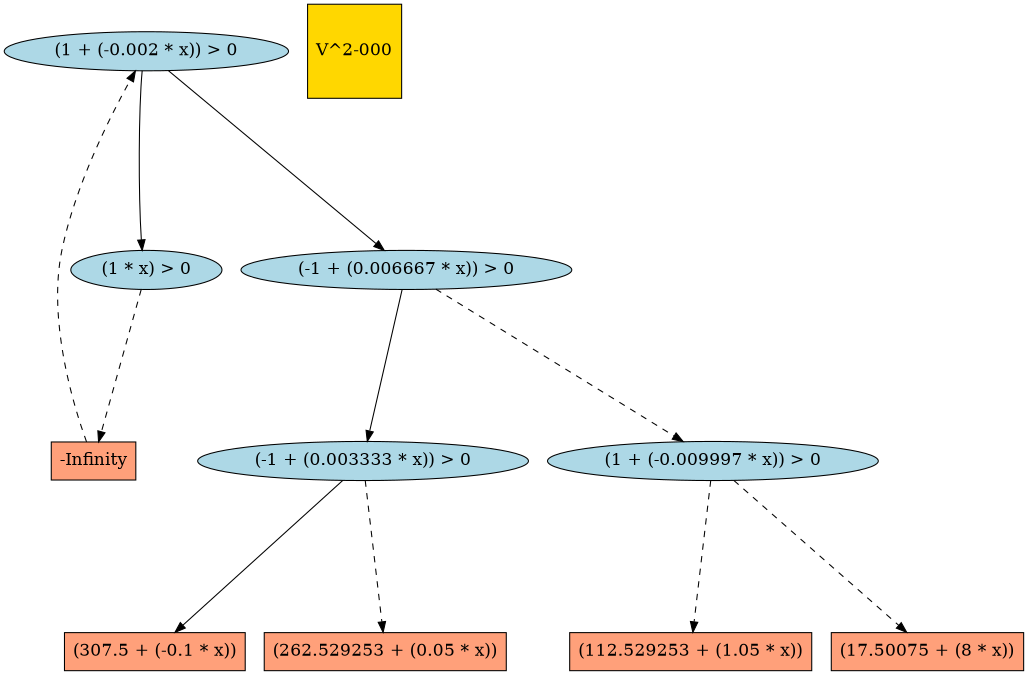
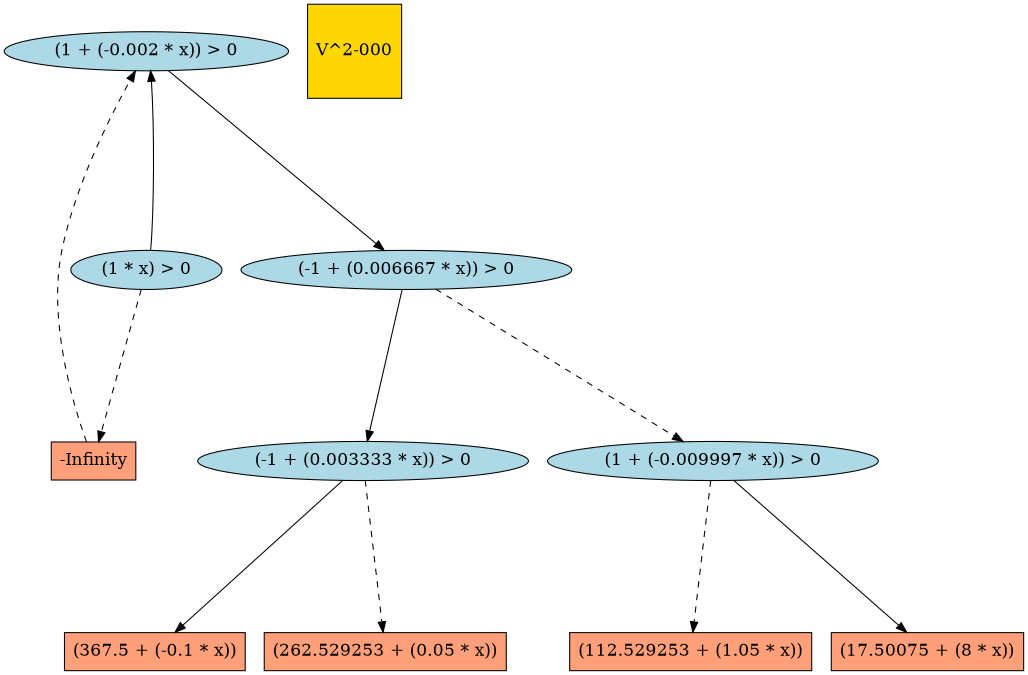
  digraph {
    fontname=Helvetica
    fontsize=16
    ranksep=2.00
    node [color=black fillcolor=lightblue fontsize=16 shape=ellipse style=filled]
    edge [color=black style=solid]
    n1 [label="(-1 + (0.003333 * x)) > 0"]
-   n2 [fillcolor=lightsalmon label="(307.5 + (-0.1 * x))" shape=box]
+   n2 [fillcolor=lightsalmon label="(367.5 + (-0.1 * x))" shape=box]
    n3 [fillcolor=lightsalmon label="(262.529253 + (0.05 * x))" shape=box]
    n4 [label="(-1 + (0.006667 * x)) > 0"]
    n5 [label="(1 + (-0.009997 * x)) > 0"]
    n6 [fillcolor=lightsalmon label="(112.529253 + (1.05 * x))" shape=box]
    n7 [fillcolor=lightsalmon label="(17.50075 + (8 * x))" shape=box]
    n8 [fillcolor=lightsalmon label="-Infinity" shape=box]
    n9 [label="(1 + (-0.002 * x)) > 0"]
    n10 [fillcolor=gold1 label="V^2-000" shape=square]
    n11 [label="(1 * x) > 0"]
    n1 -> n2
    n1 -> n3 [style=dashed]
    n4 -> n1
    n4 -> n5 [style=dashed]
    n5 -> n6 [style=dashed]
-   n5 -> n7 [style=dashed]
+   n5 -> n7
    n8 -> n9 [style=dashed]
    n9 -> n4
    n11 -> n8 [style=dashed]
-   n9 -> n11
+   n11 -> n9
  }
